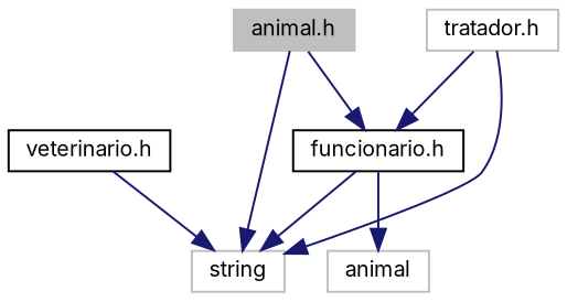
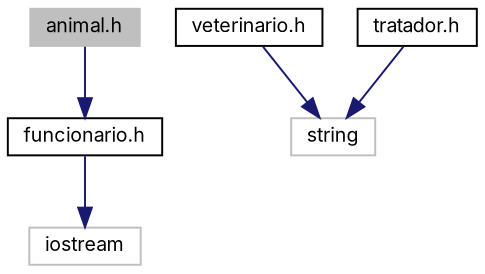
  digraph {
    fontname=Inter
    node [color=grey75 fillcolor=white fontname=Inter fontsize=10 shape=record style=filled]
    edge [color=midnightblue fontname=Inter fontsize=10 labelfontname=Helvetica labelfontsize=10 style=solid]
    n1 [fillcolor=grey75 fontcolor=black height=0.2 label="animal.h" width=0.4]
    n2 [height=0.2 label=string width=0.4]
    n3 [color=black height=0.2 label="funcionario.h" width=0.4]
-   n4 [height=0.2 label=animal width=0.4]
+   n4 [height=0.2 label=iostream width=0.4]
    n5 [color=black height=0.2 label="veterinario.h" width=0.4]
-   n6 [height=0.2 label="tratador.h" width=0.4]
-   n1 -> n2
+   n6 [color=black height=0.2 label="tratador.h" width=0.4]
    n1 -> n3
-   n3 -> n2
    n3 -> n4
    n5 -> n2
    n6 -> n2
-   n6 -> n3
  }
